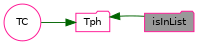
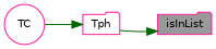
  digraph {
    rankdir=RL
    node [color=deeppink fillcolor=white fontname=Helvetica fontsize=10 shape=folder style=filled]
    edge [color=darkgreen dir=back fontname=Helvetica fontsize=10 labelfontname=Helvetica labelfontsize=10 style=solid]
    n1 [fillcolor=grey60 fontcolor=black height=0.2 label=isInList width=0.4]
    n2 [height=0.2 label=Tph width=0.4]
    n3 [height=0.2 label=TC shape=circle width=0.4]
-   n2 -> n1
+   n1 -> n2
    n2 -> n3
  }
